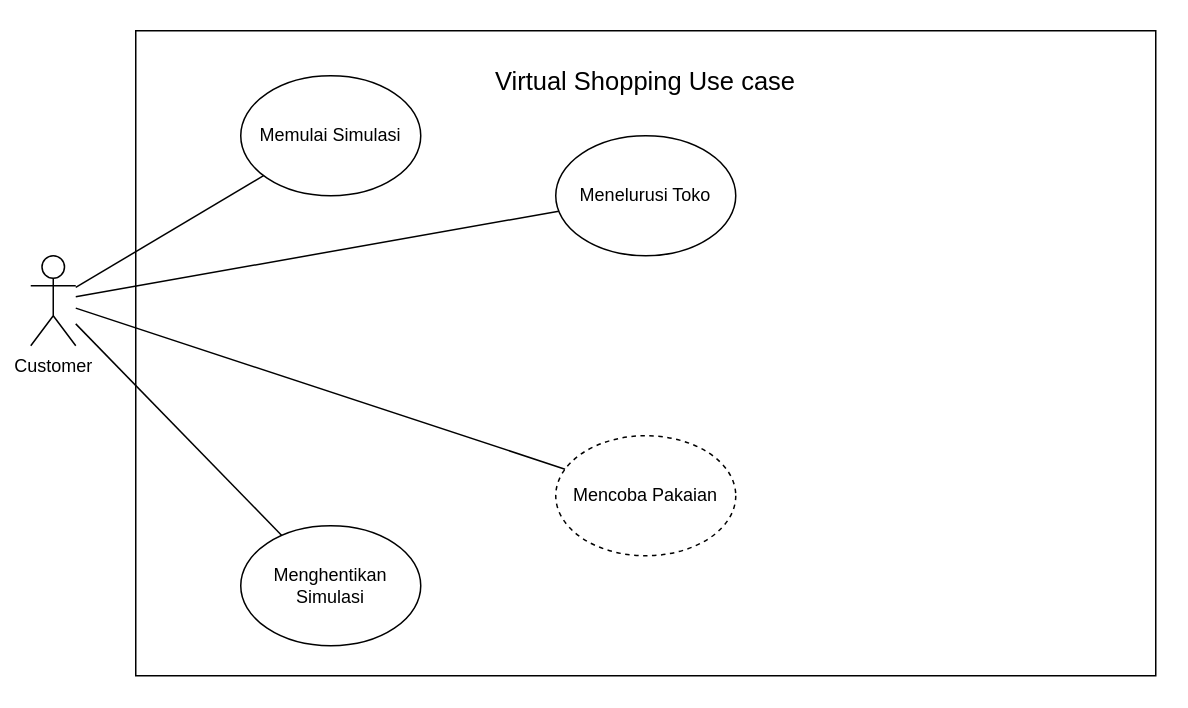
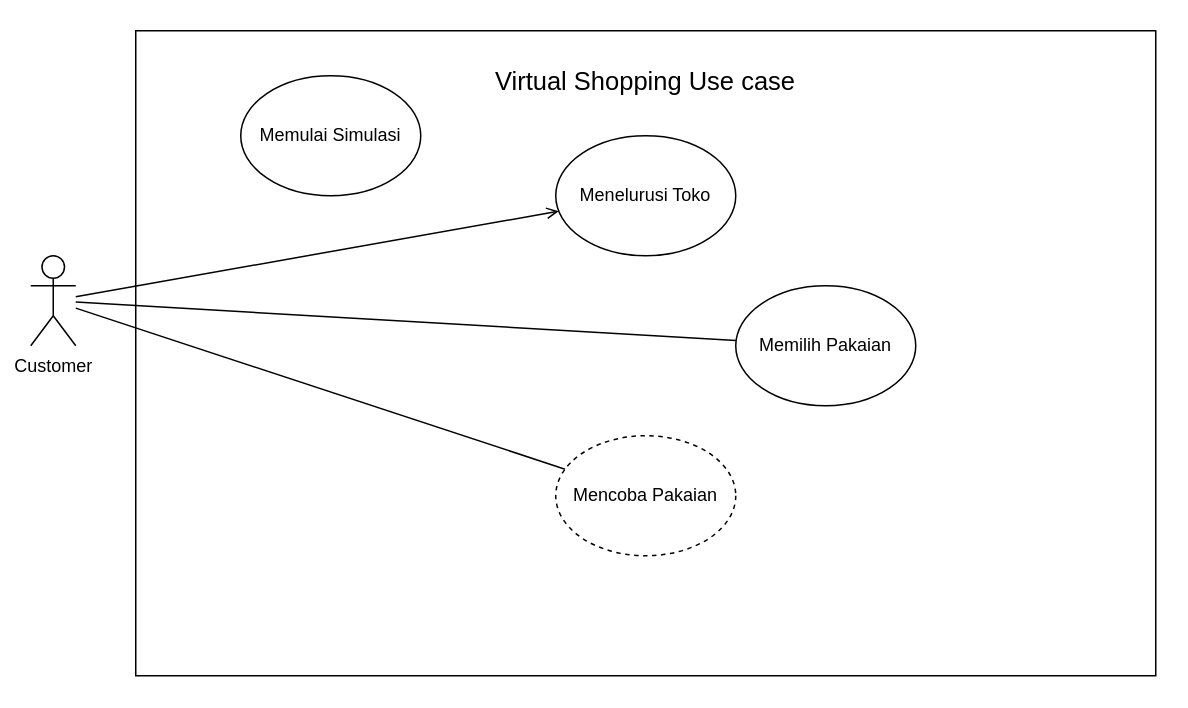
  <mxCell id="0" />
  <mxCell id="1" parent="0" />
  <mxCell id="2" value="" style="rounded=0;whiteSpace=wrap;html=1;" vertex="1" parent="1"><mxGeometry x="90" y="20" width="680" height="430" as="geometry" /></mxCell>
  <mxCell id="3" value="&lt;font style=&quot;font-size: 17px;&quot;&gt;Virtual Shopping Use case&lt;/font&gt;" style="text;html=1;strokeColor=none;fillColor=none;align=center;verticalAlign=middle;whiteSpace=wrap;rounded=0;" vertex="1" parent="1"><mxGeometry x="260" y="40" width="340" height="30" as="geometry" /></mxCell>
  <mxCell id="4" value="Customer" style="shape=umlActor;verticalLabelPosition=bottom;verticalAlign=top;html=1;outlineConnect=0;" vertex="1" parent="1"><mxGeometry x="20" y="170" width="30" height="60" as="geometry" /></mxCell>
  <mxCell id="5" value="Menelurusi Toko" style="ellipse;whiteSpace=wrap;html=1;" vertex="1" parent="1"><mxGeometry x="370" y="90" width="120" height="80" as="geometry" /></mxCell>
  <mxCell id="6" value="Mencoba Pakaian" style="ellipse;whiteSpace=wrap;html=1;dashed=1;" vertex="1" parent="1"><mxGeometry x="370" y="290" width="120" height="80" as="geometry" /></mxCell>
+ <mxCell id="7" value="Memilih Pakaian" style="ellipse;whiteSpace=wrap;html=1;" vertex="1" parent="1"><mxGeometry x="490" y="190" width="120" height="80" as="geometry" /></mxCell>
  <mxCell id="8" value="Memulai Simulasi" style="ellipse;whiteSpace=wrap;html=1;" vertex="1" parent="1"><mxGeometry x="160" y="50" width="120" height="80" as="geometry" /></mxCell>
- <mxCell id="9" value="Menghentikan Simulasi" style="ellipse;whiteSpace=wrap;html=1;" vertex="1" parent="1"><mxGeometry x="160" y="350" width="120" height="80" as="geometry" /></mxCell>
- <mxCell id="10" value="" style="endArrow=none;html=1;rounded=0;" edge="1" parent="1" source="4" target="8"><mxGeometry width="50" height="50" relative="1" as="geometry"><mxPoint x="270" y="230" as="sourcePoint" /><mxPoint x="320" y="180" as="targetPoint" /></mxGeometry></mxCell>
- <mxCell id="11" value="" style="endArrow=none;html=1;rounded=0;" edge="1" parent="1" source="4" target="5"><mxGeometry width="50" height="50" relative="1" as="geometry"><mxPoint x="60" y="201" as="sourcePoint" /><mxPoint x="185" y="127" as="targetPoint" /></mxGeometry></mxCell>
+ <mxCell id="11" value="" style="endArrow=open;html=1;rounded=0;" edge="1" parent="1" source="4" target="5"><mxGeometry width="50" height="50" relative="1" as="geometry"><mxPoint x="60" y="201" as="sourcePoint" /><mxPoint x="185" y="127" as="targetPoint" /></mxGeometry></mxCell>
+ <mxCell id="12" value="" style="endArrow=none;html=1;rounded=0;" edge="1" parent="1" source="4" target="7"><mxGeometry width="50" height="50" relative="1" as="geometry"><mxPoint x="70" y="211" as="sourcePoint" /><mxPoint x="195" y="137" as="targetPoint" /></mxGeometry></mxCell>
  <mxCell id="13" value="" style="endArrow=none;html=1;rounded=0;" edge="1" parent="1" source="4" target="6"><mxGeometry width="50" height="50" relative="1" as="geometry"><mxPoint x="80" y="221" as="sourcePoint" /><mxPoint x="205" y="147" as="targetPoint" /></mxGeometry></mxCell>
- <mxCell id="14" value="" style="endArrow=none;html=1;rounded=0;" edge="1" parent="1" source="4" target="9"><mxGeometry width="50" height="50" relative="1" as="geometry"><mxPoint x="90" y="231" as="sourcePoint" /><mxPoint x="215" y="157" as="targetPoint" /></mxGeometry></mxCell>
